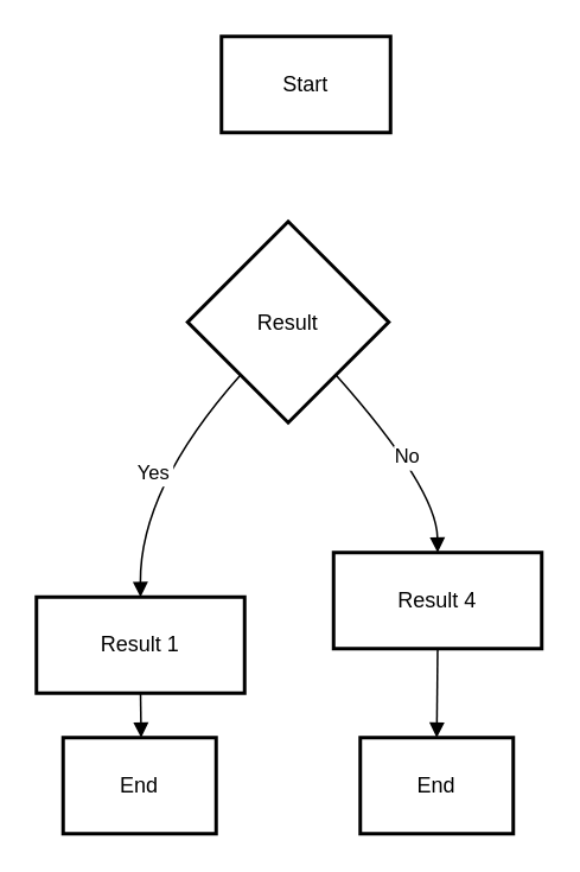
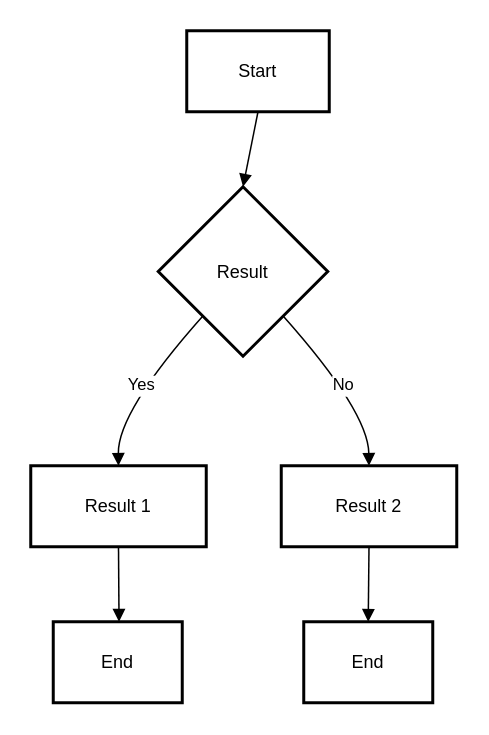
  <mxCell id="0" />
  <mxCell id="1" parent="0" />
  <mxCell id="2" value="Start" style="whiteSpace=wrap;strokeWidth=2;" vertex="1" parent="1"><mxGeometry x="124" y="20" width="95" height="54" as="geometry" /></mxCell>
  <mxCell id="3" value="Result" style="rhombus;strokeWidth=2;whiteSpace=wrap;" vertex="1" parent="1"><mxGeometry x="105" y="124" width="113" height="113" as="geometry" /></mxCell>
- <mxCell id="4" value="Result 1" style="whiteSpace=wrap;strokeWidth=2;" vertex="1" parent="1"><mxGeometry x="20" y="335" width="117" height="54" as="geometry" /></mxCell>
- <mxCell id="5" value="Result 4" style="whiteSpace=wrap;strokeWidth=2;" vertex="1" parent="1"><mxGeometry x="187" y="310" width="117" height="54" as="geometry" /></mxCell>
+ <mxCell id="4" value="Result 1" style="whiteSpace=wrap;strokeWidth=2;" vertex="1" parent="1"><mxGeometry x="20" y="310" width="117" height="54" as="geometry" /></mxCell>
+ <mxCell id="5" value="Result 2" style="whiteSpace=wrap;strokeWidth=2;" vertex="1" parent="1"><mxGeometry x="187" y="310" width="117" height="54" as="geometry" /></mxCell>
  <mxCell id="6" value="End" style="whiteSpace=wrap;strokeWidth=2;" vertex="1" parent="1"><mxGeometry x="35" y="414" width="86" height="54" as="geometry" /></mxCell>
  <mxCell id="7" value="End" style="whiteSpace=wrap;strokeWidth=2;" vertex="1" parent="1"><mxGeometry x="202" y="414" width="86" height="54" as="geometry" /></mxCell>
+ <mxCell id="8" value="" style="curved=1;startArrow=none;endArrow=block;exitX=0.5;exitY=1;entryX=0.5;entryY=0;" edge="1" parent="1" source="2" target="3"><mxGeometry relative="1" as="geometry"><Array as="points" /></mxGeometry></mxCell>
  <mxCell id="9" value="Yes" style="curved=1;startArrow=none;endArrow=block;exitX=0.05;exitY=1;entryX=0.5;entryY=0;" edge="1" parent="1" source="3" target="4"><mxGeometry relative="1" as="geometry"><Array as="points"><mxPoint x="78" y="274" /></Array></mxGeometry></mxCell>
  <mxCell id="10" value="No" style="curved=1;startArrow=none;endArrow=block;exitX=0.95;exitY=1;entryX=0.5;entryY=0;" edge="1" parent="1" source="3" target="5"><mxGeometry relative="1" as="geometry"><Array as="points"><mxPoint x="245" y="274" /></Array></mxGeometry></mxCell>
  <mxCell id="11" value="" style="curved=1;startArrow=none;endArrow=block;exitX=0.5;exitY=1;entryX=0.51;entryY=0;" edge="1" parent="1" source="4" target="6"><mxGeometry relative="1" as="geometry"><Array as="points" /></mxGeometry></mxCell>
  <mxCell id="12" value="" style="curved=1;startArrow=none;endArrow=block;exitX=0.5;exitY=1;entryX=0.5;entryY=0;" edge="1" parent="1" source="5" target="7"><mxGeometry relative="1" as="geometry"><Array as="points" /></mxGeometry></mxCell>
